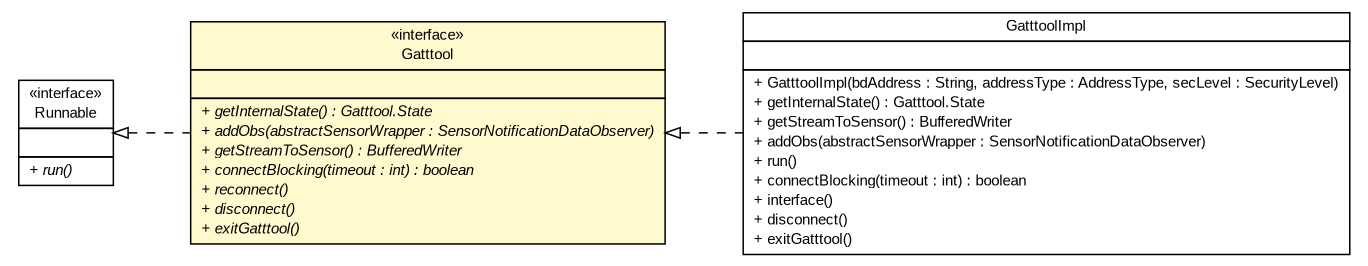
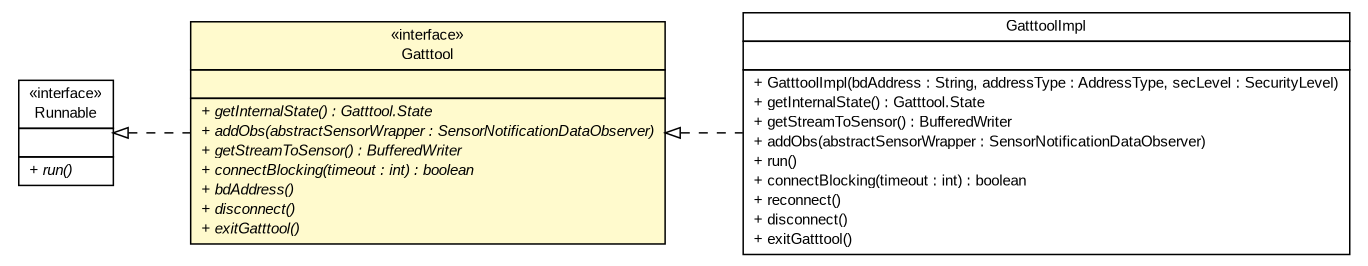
  digraph {
    nodesep=0.25
    rankdir=LR
    ranksep=0.5
    node [fontcolor=black fontname=arial fontsize=10.0 shape=plaintext]
    edge [arrowtail=empty dir=back fontname=arial fontsize=10 headport=p labelfontname=arial labelfontsize=10 style=dashed tailport=p]
-   n1 [label=<<table title="de.fhg.fit.biomos.sensorplatform.tools.GatttoolImpl" border="0" cellborder="1" cellspacing="0" cellpadding="2" port="p" href="./GatttoolImpl.html"> 		<tr><td><table border="0" cellspacing="0" cellpadding="1"> <tr><td align="center" balign="center"> GatttoolImpl </td></tr> 		</table></td></tr> 		<tr><td><table border="0" cellspacing="0" cellpadding="1"> <tr><td align="left" balign="left">  </td></tr> 		</table></td></tr> 		<tr><td><table border="0" cellspacing="0" cellpadding="1"> <tr><td align="left" balign="left"> + GatttoolImpl(bdAddress : String, addressType : AddressType, secLevel : SecurityLevel) </td></tr> <tr><td align="left" balign="left"> + getInternalState() : Gatttool.State </td></tr> <tr><td align="left" balign="left"> + getStreamToSensor() : BufferedWriter </td></tr> <tr><td align="left" balign="left"> + addObs(abstractSensorWrapper : SensorNotificationDataObserver) </td></tr> <tr><td align="left" balign="left"> + run() </td></tr> <tr><td align="left" balign="left"> + connectBlocking(timeout : int) : boolean </td></tr> <tr><td align="left" balign="left"> + interface() </td></tr> <tr><td align="left" balign="left"> + disconnect() </td></tr> <tr><td align="left" balign="left"> + exitGatttool() </td></tr> 		</table></td></tr> 		</table>>]
-   n2 [label=<<table title="de.fhg.fit.biomos.sensorplatform.tools.Gatttool" border="0" cellborder="1" cellspacing="0" cellpadding="2" port="p" bgcolor="lemonChiffon" href="./Gatttool.html"> 		<tr><td><table border="0" cellspacing="0" cellpadding="1"> <tr><td align="center" balign="center"> &#171;interface&#187; </td></tr> <tr><td align="center" balign="center"> Gatttool </td></tr> 		</table></td></tr> 		<tr><td><table border="0" cellspacing="0" cellpadding="1"> <tr><td align="left" balign="left">  </td></tr> 		</table></td></tr> 		<tr><td><table border="0" cellspacing="0" cellpadding="1"> <tr><td align="left" balign="left"><font face="arial italic" point-size="10.0"> + getInternalState() : Gatttool.State </font></td></tr> <tr><td align="left" balign="left"><font face="arial italic" point-size="10.0"> + addObs(abstractSensorWrapper : SensorNotificationDataObserver) </font></td></tr> <tr><td align="left" balign="left"><font face="arial italic" point-size="10.0"> + getStreamToSensor() : BufferedWriter </font></td></tr> <tr><td align="left" balign="left"><font face="arial italic" point-size="10.0"> + connectBlocking(timeout : int) : boolean </font></td></tr> <tr><td align="left" balign="left"><font face="arial italic" point-size="10.0"> + reconnect() </font></td></tr> <tr><td align="left" balign="left"><font face="arial italic" point-size="10.0"> + disconnect() </font></td></tr> <tr><td align="left" balign="left"><font face="arial italic" point-size="10.0"> + exitGatttool() </font></td></tr> 		</table></td></tr> 		</table>>]
+   n1 [label=<<table title="de.fhg.fit.biomos.sensorplatform.tools.GatttoolImpl" border="0" cellborder="1" cellspacing="0" cellpadding="2" port="p" href="./GatttoolImpl.html"> 		<tr><td><table border="0" cellspacing="0" cellpadding="1"> <tr><td align="center" balign="center"> GatttoolImpl </td></tr> 		</table></td></tr> 		<tr><td><table border="0" cellspacing="0" cellpadding="1"> <tr><td align="left" balign="left">  </td></tr> 		</table></td></tr> 		<tr><td><table border="0" cellspacing="0" cellpadding="1"> <tr><td align="left" balign="left"> + GatttoolImpl(bdAddress : String, addressType : AddressType, secLevel : SecurityLevel) </td></tr> <tr><td align="left" balign="left"> + getInternalState() : Gatttool.State </td></tr> <tr><td align="left" balign="left"> + getStreamToSensor() : BufferedWriter </td></tr> <tr><td align="left" balign="left"> + addObs(abstractSensorWrapper : SensorNotificationDataObserver) </td></tr> <tr><td align="left" balign="left"> + run() </td></tr> <tr><td align="left" balign="left"> + connectBlocking(timeout : int) : boolean </td></tr> <tr><td align="left" balign="left"> + reconnect() </td></tr> <tr><td align="left" balign="left"> + disconnect() </td></tr> <tr><td align="left" balign="left"> + exitGatttool() </td></tr> 		</table></td></tr> 		</table>>]
+   n2 [label=<<table title="de.fhg.fit.biomos.sensorplatform.tools.Gatttool" border="0" cellborder="1" cellspacing="0" cellpadding="2" port="p" bgcolor="lemonChiffon" href="./Gatttool.html"> 		<tr><td><table border="0" cellspacing="0" cellpadding="1"> <tr><td align="center" balign="center"> &#171;interface&#187; </td></tr> <tr><td align="center" balign="center"> Gatttool </td></tr> 		</table></td></tr> 		<tr><td><table border="0" cellspacing="0" cellpadding="1"> <tr><td align="left" balign="left">  </td></tr> 		</table></td></tr> 		<tr><td><table border="0" cellspacing="0" cellpadding="1"> <tr><td align="left" balign="left"><font face="arial italic" point-size="10.0"> + getInternalState() : Gatttool.State </font></td></tr> <tr><td align="left" balign="left"><font face="arial italic" point-size="10.0"> + addObs(abstractSensorWrapper : SensorNotificationDataObserver) </font></td></tr> <tr><td align="left" balign="left"><font face="arial italic" point-size="10.0"> + getStreamToSensor() : BufferedWriter </font></td></tr> <tr><td align="left" balign="left"><font face="arial italic" point-size="10.0"> + connectBlocking(timeout : int) : boolean </font></td></tr> <tr><td align="left" balign="left"><font face="arial italic" point-size="10.0"> + bdAddress() </font></td></tr> <tr><td align="left" balign="left"><font face="arial italic" point-size="10.0"> + disconnect() </font></td></tr> <tr><td align="left" balign="left"><font face="arial italic" point-size="10.0"> + exitGatttool() </font></td></tr> 		</table></td></tr> 		</table>>]
    n3 [label=<<table title="java.lang.Runnable" border="0" cellborder="1" cellspacing="0" cellpadding="2" port="p" href="http://java.sun.com/j2se/1.4.2/docs/api/java/lang/Runnable.html"> 		<tr><td><table border="0" cellspacing="0" cellpadding="1"> <tr><td align="center" balign="center"> &#171;interface&#187; </td></tr> <tr><td align="center" balign="center"> Runnable </td></tr> 		</table></td></tr> 		<tr><td><table border="0" cellspacing="0" cellpadding="1"> <tr><td align="left" balign="left">  </td></tr> 		</table></td></tr> 		<tr><td><table border="0" cellspacing="0" cellpadding="1"> <tr><td align="left" balign="left"><font face="arial italic" point-size="10.0"> + run() </font></td></tr> 		</table></td></tr> 		</table>>]
    n2 -> n1
    n3 -> n2
  }
